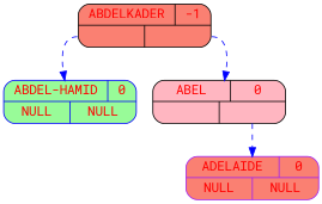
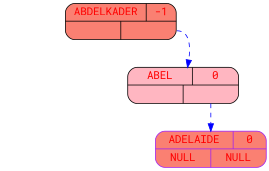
  digraph {
    fontname="Roboto Mono"
    node [color=black fillcolor=salmon fontcolor=red fontname="Roboto Mono" fontsize=14 shape=record style="rounded, filled,filled"]
    edge [color=blue fontname="Roboto Mono" style=dashed tailport=d]
    n1 [label="{{<c> ABDELKADER\n | <b> -1} | { <g> | <d>}}" width=2]
-   n2 [color=blue fillcolor=palegreen label="{{<c> ABDEL-HAMID\n | <b> 0} | { <g> NULL | <d> NULL}}" width=2]
    n3 [fillcolor=lightpink label="{{<c> ABEL\n | <b> 0} | { <g> | <d>}}" width=2]
    n4 [color=purple label="{{<c> ADELAIDE\n | <b> 0} | { <g> NULL | <d> NULL}}" width=2]
-   n1 -> n2 [tailport=g]
    n1 -> n3
    n3 -> n4
  }
